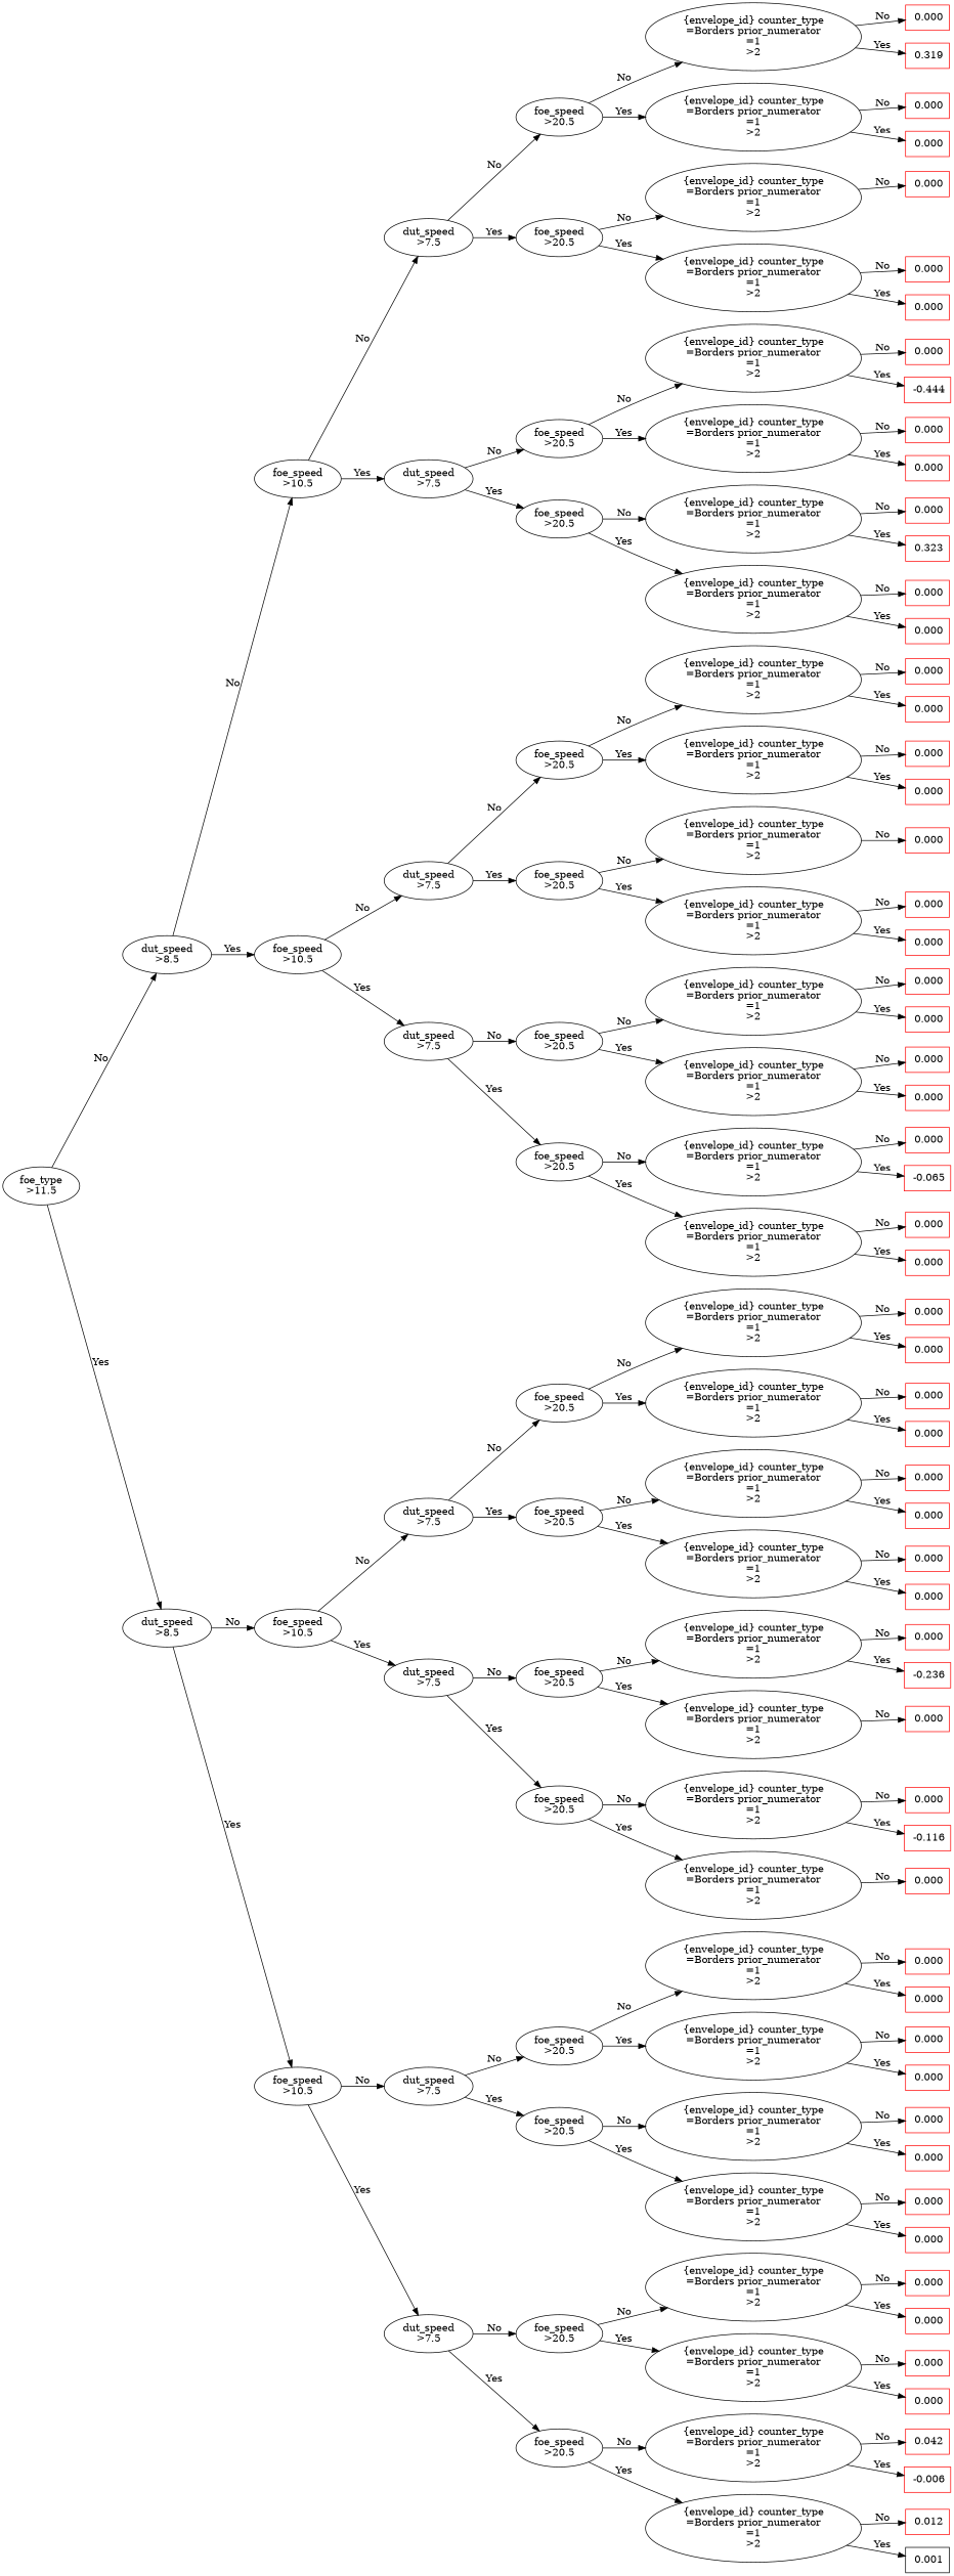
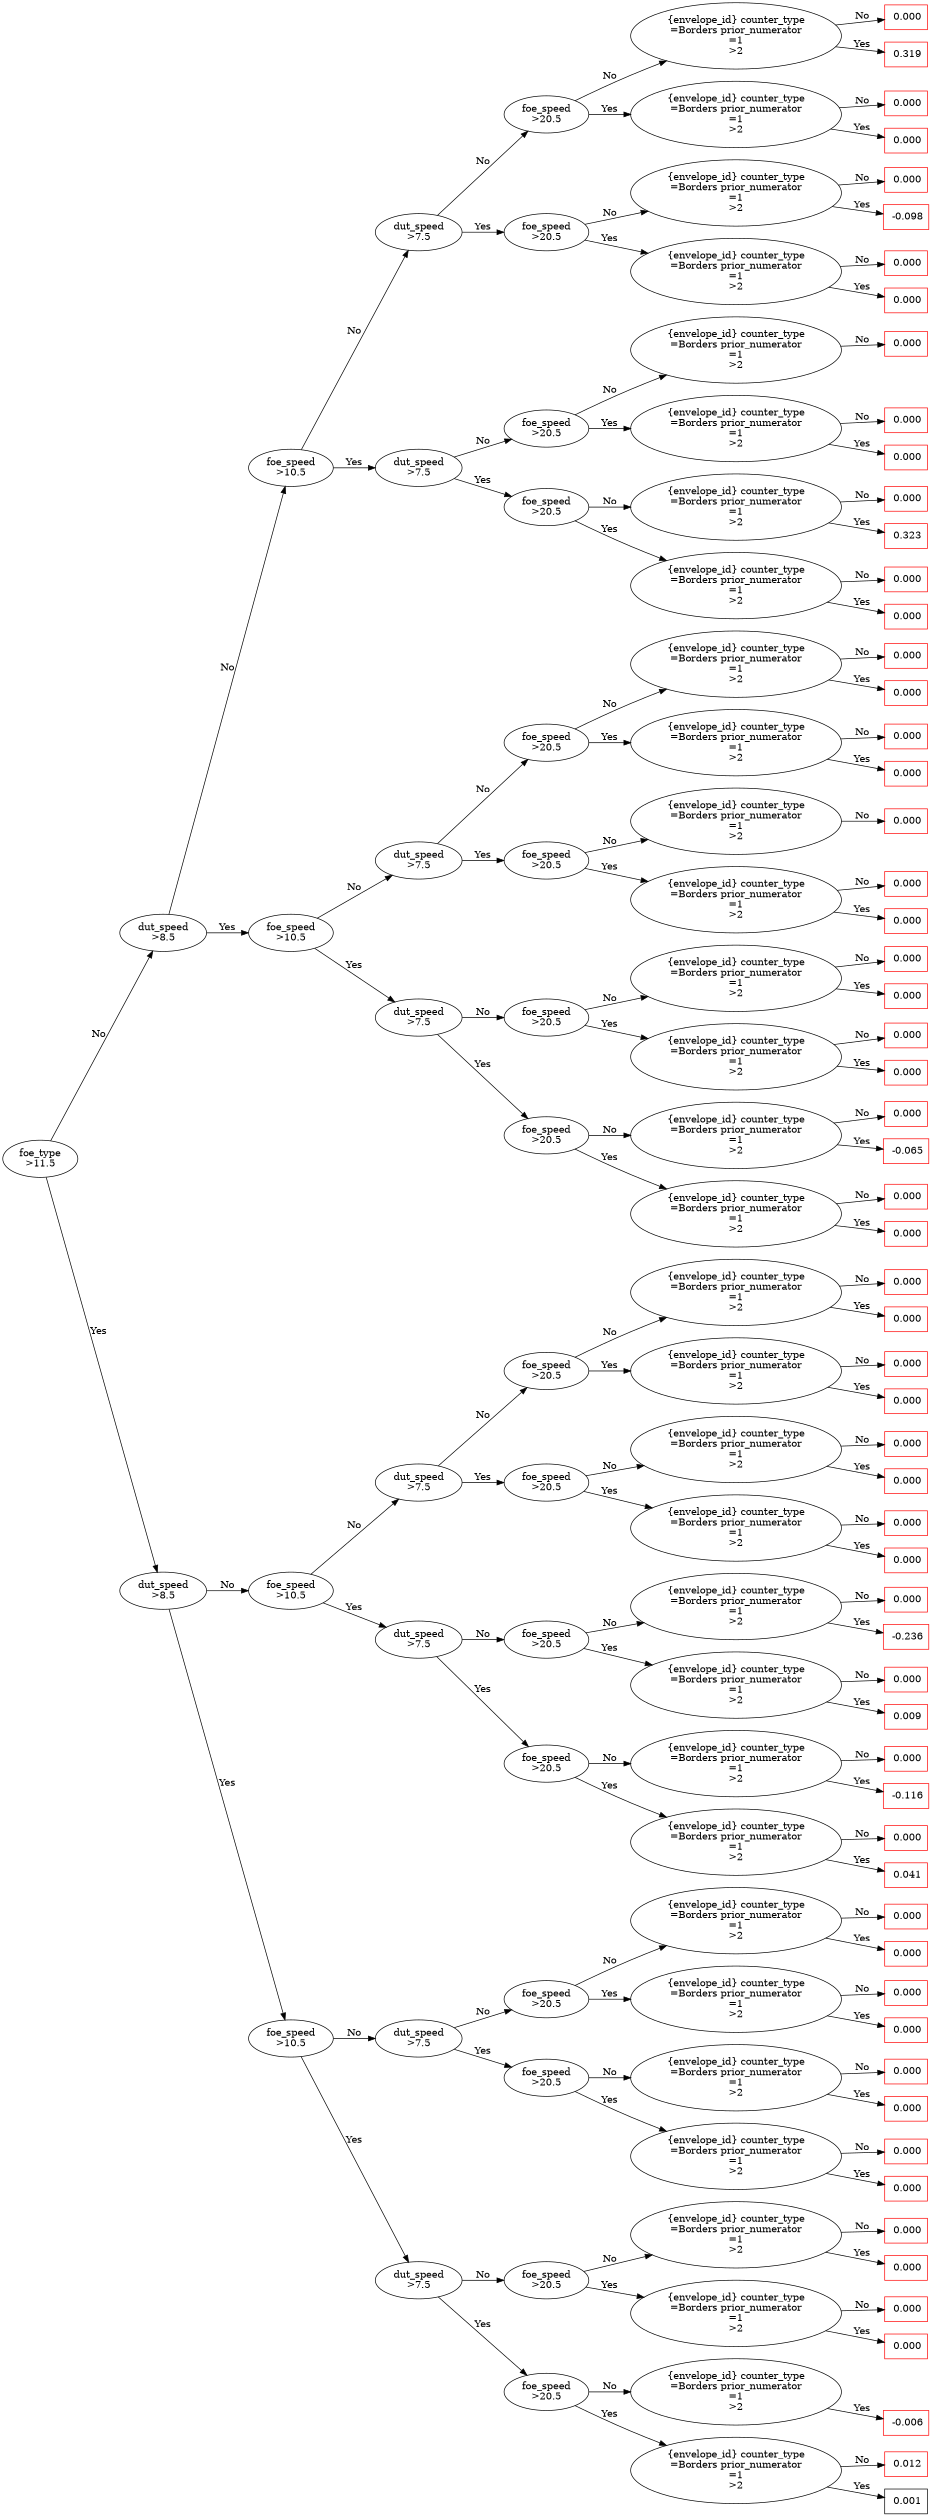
  digraph {
    rankdir=LR
    node [color=black shape=ellipse]
    n1 [label="foe_type\n>11.5"]
    n2 [label="dut_speed\n>8.5"]
    n3 [label="dut_speed\n>8.5"]
    n4 [label="foe_speed\n>10.5"]
    n5 [label="foe_speed\n>10.5"]
    n6 [label="foe_speed\n>10.5"]
    n7 [label="foe_speed\n>10.5"]
    n8 [label="dut_speed\n>7.5"]
    n9 [label="dut_speed\n>7.5"]
    n10 [label="dut_speed\n>7.5"]
    n11 [label="dut_speed\n>7.5"]
    n12 [label="dut_speed\n>7.5"]
    n13 [label="dut_speed\n>7.5"]
    n14 [label="dut_speed\n>7.5"]
    n15 [label="dut_speed\n>7.5"]
    n16 [label="foe_speed\n>20.5"]
    n17 [label="foe_speed\n>20.5"]
    n18 [label="foe_speed\n>20.5"]
    n19 [label="foe_speed\n>20.5"]
    n20 [label="foe_speed\n>20.5"]
    n21 [label="foe_speed\n>20.5"]
    n22 [label="foe_speed\n>20.5"]
    n23 [label="foe_speed\n>20.5"]
    n24 [label="foe_speed\n>20.5"]
    n25 [label="foe_speed\n>20.5"]
    n26 [label="foe_speed\n>20.5"]
    n27 [label="foe_speed\n>20.5"]
    n28 [label="foe_speed\n>20.5"]
    n29 [label="foe_speed\n>20.5"]
    n30 [label="foe_speed\n>20.5"]
    n31 [label="foe_speed\n>20.5"]
    n32 [label="{envelope_id} counter_type\n=Borders prior_numerator\n=1\n>2"]
    n33 [label="{envelope_id} counter_type\n=Borders prior_numerator\n=1\n>2"]
    n34 [label="{envelope_id} counter_type\n=Borders prior_numerator\n=1\n>2"]
    n35 [label="{envelope_id} counter_type\n=Borders prior_numerator\n=1\n>2"]
    n36 [label="{envelope_id} counter_type\n=Borders prior_numerator\n=1\n>2"]
    n37 [label="{envelope_id} counter_type\n=Borders prior_numerator\n=1\n>2"]
    n38 [label="{envelope_id} counter_type\n=Borders prior_numerator\n=1\n>2"]
    n39 [label="{envelope_id} counter_type\n=Borders prior_numerator\n=1\n>2"]
    n40 [label="{envelope_id} counter_type\n=Borders prior_numerator\n=1\n>2"]
    n41 [label="{envelope_id} counter_type\n=Borders prior_numerator\n=1\n>2"]
    n42 [label="{envelope_id} counter_type\n=Borders prior_numerator\n=1\n>2"]
    n43 [label="{envelope_id} counter_type\n=Borders prior_numerator\n=1\n>2"]
    n44 [label="{envelope_id} counter_type\n=Borders prior_numerator\n=1\n>2"]
    n45 [label="{envelope_id} counter_type\n=Borders prior_numerator\n=1\n>2"]
    n46 [label="{envelope_id} counter_type\n=Borders prior_numerator\n=1\n>2"]
    n47 [label="{envelope_id} counter_type\n=Borders prior_numerator\n=1\n>2"]
    n48 [label="{envelope_id} counter_type\n=Borders prior_numerator\n=1\n>2"]
    n49 [label="{envelope_id} counter_type\n=Borders prior_numerator\n=1\n>2"]
    n50 [label="{envelope_id} counter_type\n=Borders prior_numerator\n=1\n>2"]
    n51 [label="{envelope_id} counter_type\n=Borders prior_numerator\n=1\n>2"]
    n52 [label="{envelope_id} counter_type\n=Borders prior_numerator\n=1\n>2"]
    n53 [label="{envelope_id} counter_type\n=Borders prior_numerator\n=1\n>2"]
    n54 [label="{envelope_id} counter_type\n=Borders prior_numerator\n=1\n>2"]
    n55 [label="{envelope_id} counter_type\n=Borders prior_numerator\n=1\n>2"]
    n56 [label="{envelope_id} counter_type\n=Borders prior_numerator\n=1\n>2"]
    n57 [label="{envelope_id} counter_type\n=Borders prior_numerator\n=1\n>2"]
    n58 [label="{envelope_id} counter_type\n=Borders prior_numerator\n=1\n>2"]
    n59 [label="{envelope_id} counter_type\n=Borders prior_numerator\n=1\n>2"]
    n60 [label="{envelope_id} counter_type\n=Borders prior_numerator\n=1\n>2"]
    n61 [label="{envelope_id} counter_type\n=Borders prior_numerator\n=1\n>2"]
    n62 [label="{envelope_id} counter_type\n=Borders prior_numerator\n=1\n>2"]
    n63 [label="{envelope_id} counter_type\n=Borders prior_numerator\n=1\n>2"]
    n64 [color=red label=" 0.000\n" shape=rect]
    n65 [color=red label=" 0.319\n" shape=rect]
    n66 [color=red label=" 0.000\n" shape=rect]
    n67 [color=red label=" 0.000\n" shape=rect]
    n68 [color=red label=" 0.000\n" shape=rect]
+   n69 [color=red label=" -0.098\n" shape=rect]
    n70 [color=red label=" 0.000\n" shape=rect]
    n71 [color=red label=" 0.000\n" shape=rect]
    n72 [color=red label=" 0.000\n" shape=rect]
-   n73 [color=red label=" -0.444\n" shape=rect]
    n74 [color=red label=" 0.000\n" shape=rect]
    n75 [color=red label=" 0.000\n" shape=rect]
    n76 [color=red label=" 0.000\n" shape=rect]
    n77 [color=red label=" 0.323\n" shape=rect]
    n78 [color=red label=" 0.000\n" shape=rect]
    n79 [color=red label=" 0.000\n" shape=rect]
    n80 [color=red label=" 0.000\n" shape=rect]
    n81 [color=red label=" 0.000\n" shape=rect]
    n82 [color=red label=" 0.000\n" shape=rect]
    n83 [color=red label=" 0.000\n" shape=rect]
    n84 [color=red label=" 0.000\n" shape=rect]
    n85 [color=red label=" 0.000\n" shape=rect]
    n86 [color=red label=" 0.000\n" shape=rect]
    n87 [color=red label=" 0.000\n" shape=rect]
    n88 [color=red label=" 0.000\n" shape=rect]
    n89 [color=red label=" 0.000\n" shape=rect]
    n90 [color=red label=" 0.000\n" shape=rect]
    n91 [color=red label=" 0.000\n" shape=rect]
    n92 [color=red label=" -0.065\n" shape=rect]
    n93 [color=red label=" 0.000\n" shape=rect]
    n94 [color=red label=" 0.000\n" shape=rect]
    n95 [color=red label=" 0.000\n" shape=rect]
    n96 [color=red label=" 0.000\n" shape=rect]
    n97 [color=red label=" 0.000\n" shape=rect]
    n98 [color=red label=" 0.000\n" shape=rect]
    n99 [color=red label=" 0.000\n" shape=rect]
    n100 [color=red label=" 0.000\n" shape=rect]
    n101 [color=red label=" 0.000\n" shape=rect]
    n102 [color=red label=" 0.000\n" shape=rect]
    n103 [color=red label=" 0.000\n" shape=rect]
    n104 [color=red label=" -0.236\n" shape=rect]
    n105 [color=red label=" 0.000\n" shape=rect]
+   n106 [color=red label=" 0.009\n" shape=rect]
    n107 [color=red label=" 0.000\n" shape=rect]
    n108 [color=red label=" -0.116\n" shape=rect]
    n109 [color=red label=" 0.000\n" shape=rect]
+   n110 [color=red label=" 0.041\n" shape=rect]
    n111 [color=red label=" 0.000\n" shape=rect]
    n112 [color=red label=" 0.000\n" shape=rect]
    n113 [color=red label=" 0.000\n" shape=rect]
    n114 [color=red label=" 0.000\n" shape=rect]
    n115 [color=red label=" 0.000\n" shape=rect]
    n116 [color=red label=" 0.000\n" shape=rect]
    n117 [color=red label=" 0.000\n" shape=rect]
    n118 [color=red label=" 0.000\n" shape=rect]
    n119 [color=red label=" 0.000\n" shape=rect]
    n120 [color=red label=" 0.000\n" shape=rect]
    n121 [color=red label=" 0.000\n" shape=rect]
    n122 [color=red label=" 0.000\n" shape=rect]
-   n123 [color=red label=" 0.042\n" shape=rect]
    n124 [color=red label=" -0.006\n" shape=rect]
    n125 [color=red label=" 0.012\n" shape=rect]
    n126 [label=" 0.001\n" shape=rect]
    n1 -> n2 [label=No]
    n1 -> n3 [label=Yes]
    n2 -> n4 [label=No]
    n2 -> n5 [label=Yes]
    n3 -> n6 [label=No]
    n3 -> n7 [label=Yes]
    n4 -> n8 [label=No]
    n4 -> n9 [label=Yes]
    n5 -> n10 [label=No]
    n5 -> n11 [label=Yes]
    n6 -> n12 [label=No]
    n6 -> n13 [label=Yes]
    n7 -> n14 [label=No]
    n7 -> n15 [label=Yes]
    n8 -> n16 [label=No]
    n8 -> n17 [label=Yes]
    n9 -> n18 [label=No]
    n9 -> n19 [label=Yes]
    n10 -> n20 [label=No]
    n10 -> n21 [label=Yes]
    n11 -> n22 [label=No]
    n11 -> n23 [label=Yes]
    n12 -> n24 [label=No]
    n12 -> n25 [label=Yes]
    n13 -> n26 [label=No]
    n13 -> n27 [label=Yes]
    n14 -> n28 [label=No]
    n14 -> n29 [label=Yes]
    n15 -> n30 [label=No]
    n15 -> n31 [label=Yes]
    n16 -> n32 [label=No]
    n16 -> n33 [label=Yes]
    n17 -> n34 [label=No]
    n17 -> n35 [label=Yes]
    n18 -> n36 [label=No]
    n18 -> n37 [label=Yes]
    n19 -> n38 [label=No]
    n19 -> n39 [label=Yes]
    n20 -> n40 [label=No]
    n20 -> n41 [label=Yes]
    n21 -> n42 [label=No]
    n21 -> n43 [label=Yes]
    n22 -> n44 [label=No]
    n22 -> n45 [label=Yes]
    n23 -> n46 [label=No]
    n23 -> n47 [label=Yes]
    n24 -> n48 [label=No]
    n24 -> n49 [label=Yes]
    n25 -> n50 [label=No]
    n25 -> n51 [label=Yes]
    n26 -> n52 [label=No]
    n26 -> n53 [label=Yes]
    n27 -> n54 [label=No]
    n27 -> n55 [label=Yes]
    n28 -> n56 [label=No]
    n28 -> n57 [label=Yes]
    n29 -> n58 [label=No]
    n29 -> n59 [label=Yes]
    n30 -> n60 [label=No]
    n30 -> n61 [label=Yes]
    n31 -> n62 [label=No]
    n31 -> n63 [label=Yes]
    n32 -> n64 [label=No]
    n32 -> n65 [label=Yes]
    n33 -> n66 [label=No]
    n33 -> n67 [label=Yes]
    n34 -> n68 [label=No]
+   n34 -> n69 [label=Yes]
    n35 -> n70 [label=No]
    n35 -> n71 [label=Yes]
    n36 -> n72 [label=No]
-   n36 -> n73 [label=Yes]
    n37 -> n74 [label=No]
    n37 -> n75 [label=Yes]
    n38 -> n76 [label=No]
    n38 -> n77 [label=Yes]
    n39 -> n78 [label=No]
    n39 -> n79 [label=Yes]
    n40 -> n80 [label=No]
    n40 -> n81 [label=Yes]
    n41 -> n82 [label=No]
    n41 -> n83 [label=Yes]
    n42 -> n84 [label=No]
    n43 -> n85 [label=No]
    n43 -> n86 [label=Yes]
    n44 -> n87 [label=No]
    n44 -> n88 [label=Yes]
    n45 -> n89 [label=No]
    n45 -> n90 [label=Yes]
    n46 -> n91 [label=No]
    n46 -> n92 [label=Yes]
    n47 -> n93 [label=No]
    n47 -> n94 [label=Yes]
    n48 -> n95 [label=No]
    n48 -> n96 [label=Yes]
    n49 -> n97 [label=No]
    n49 -> n98 [label=Yes]
    n50 -> n99 [label=No]
    n50 -> n100 [label=Yes]
    n51 -> n101 [label=No]
    n51 -> n102 [label=Yes]
    n52 -> n103 [label=No]
    n52 -> n104 [label=Yes]
    n53 -> n105 [label=No]
+   n53 -> n106 [label=Yes]
    n54 -> n107 [label=No]
    n54 -> n108 [label=Yes]
    n55 -> n109 [label=No]
+   n55 -> n110 [label=Yes]
    n56 -> n111 [label=No]
    n56 -> n112 [label=Yes]
    n57 -> n113 [label=No]
    n57 -> n114 [label=Yes]
    n58 -> n115 [label=No]
    n58 -> n116 [label=Yes]
    n59 -> n117 [label=No]
    n59 -> n118 [label=Yes]
    n60 -> n119 [label=No]
    n60 -> n120 [label=Yes]
    n61 -> n121 [label=No]
    n61 -> n122 [label=Yes]
-   n62 -> n123 [label=No]
    n62 -> n124 [label=Yes]
    n63 -> n125 [label=No]
    n63 -> n126 [label=Yes]
  }
